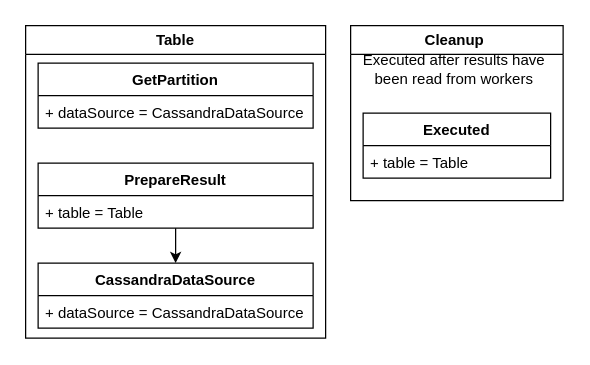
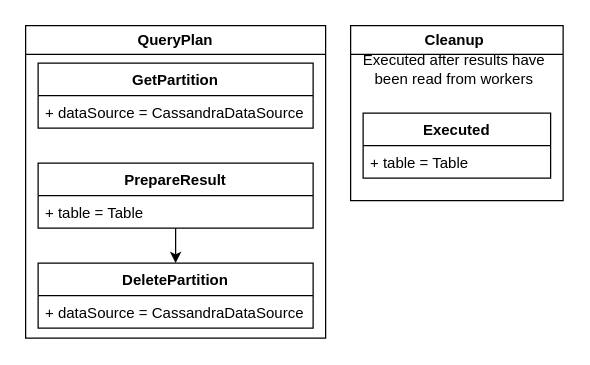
  <mxCell id="0" />
  <mxCell id="1" parent="0" />
  <mxCell id="2" value="Cleanup&amp;nbsp;" style="swimlane;whiteSpace=wrap;html=1;startSize=23;" vertex="1" parent="1"><mxGeometry x="280" y="20" width="170" height="140" as="geometry" /></mxCell>
  <mxCell id="3" value="Executed after results have been read from workers" style="text;html=1;strokeColor=none;fillColor=none;align=center;verticalAlign=middle;whiteSpace=wrap;rounded=0;" vertex="1" parent="2"><mxGeometry x="6" y="20" width="154" height="30" as="geometry" /></mxCell>
  <mxCell id="4" value="Executed" style="swimlane;fontStyle=1;childLayout=stackLayout;horizontal=1;startSize=26;fillColor=none;horizontalStack=0;resizeParent=1;resizeParentMax=0;resizeLast=0;collapsible=1;marginBottom=0;" vertex="1" parent="2"><mxGeometry x="10" y="70" width="150" height="52" as="geometry" /></mxCell>
  <mxCell id="5" value="+ table = Table" style="text;strokeColor=none;fillColor=none;align=left;verticalAlign=top;spacingLeft=4;spacingRight=4;overflow=hidden;rotatable=0;points=[[0,0.5],[1,0.5]];portConstraint=eastwest;" vertex="1" parent="4"><mxGeometry y="26" width="150" height="26" as="geometry" /></mxCell>
- <mxCell id="6" value="Table" style="swimlane;whiteSpace=wrap;html=1;" vertex="1" parent="1"><mxGeometry x="20" y="20" width="240" height="250" as="geometry" /></mxCell>
- <mxCell id="7" value="CassandraDataSource" style="swimlane;fontStyle=1;childLayout=stackLayout;horizontal=1;startSize=26;fillColor=none;horizontalStack=0;resizeParent=1;resizeParentMax=0;resizeLast=0;collapsible=1;marginBottom=0;" vertex="1" parent="6"><mxGeometry x="10" y="190" width="220" height="52" as="geometry" /></mxCell>
+ <mxCell id="6" value="QueryPlan" style="swimlane;whiteSpace=wrap;html=1;" vertex="1" parent="1"><mxGeometry x="20" y="20" width="240" height="250" as="geometry" /></mxCell>
+ <mxCell id="7" value="DeletePartition" style="swimlane;fontStyle=1;childLayout=stackLayout;horizontal=1;startSize=26;fillColor=none;horizontalStack=0;resizeParent=1;resizeParentMax=0;resizeLast=0;collapsible=1;marginBottom=0;" vertex="1" parent="6"><mxGeometry x="10" y="190" width="220" height="52" as="geometry" /></mxCell>
  <mxCell id="8" value="+ dataSource = CassandraDataSource" style="text;strokeColor=none;fillColor=none;align=left;verticalAlign=top;spacingLeft=4;spacingRight=4;overflow=hidden;rotatable=0;points=[[0,0.5],[1,0.5]];portConstraint=eastwest;" vertex="1" parent="7"><mxGeometry y="26" width="220" height="26" as="geometry" /></mxCell>
  <mxCell id="9" value="" style="edgeStyle=orthogonalEdgeStyle;rounded=0;orthogonalLoop=1;jettySize=auto;html=1;" edge="1" parent="6" source="10"><mxGeometry relative="1" as="geometry"><mxPoint x="120" y="190" as="targetPoint" /></mxGeometry></mxCell>
  <mxCell id="10" value="PrepareResult" style="swimlane;fontStyle=1;childLayout=stackLayout;horizontal=1;startSize=26;fillColor=none;horizontalStack=0;resizeParent=1;resizeParentMax=0;resizeLast=0;collapsible=1;marginBottom=0;" vertex="1" parent="6"><mxGeometry x="10" y="110" width="220" height="52" as="geometry" /></mxCell>
  <mxCell id="11" value="+ table = Table" style="text;strokeColor=none;fillColor=none;align=left;verticalAlign=top;spacingLeft=4;spacingRight=4;overflow=hidden;rotatable=0;points=[[0,0.5],[1,0.5]];portConstraint=eastwest;" vertex="1" parent="10"><mxGeometry y="26" width="220" height="26" as="geometry" /></mxCell>
  <mxCell id="12" value="GetPartition" style="swimlane;fontStyle=1;childLayout=stackLayout;horizontal=1;startSize=26;fillColor=none;horizontalStack=0;resizeParent=1;resizeParentMax=0;resizeLast=0;collapsible=1;marginBottom=0;" vertex="1" parent="6"><mxGeometry x="10" y="30" width="220" height="52" as="geometry" /></mxCell>
  <mxCell id="13" value="+ dataSource = CassandraDataSource" style="text;strokeColor=none;fillColor=none;align=left;verticalAlign=top;spacingLeft=4;spacingRight=4;overflow=hidden;rotatable=0;points=[[0,0.5],[1,0.5]];portConstraint=eastwest;" vertex="1" parent="12"><mxGeometry y="26" width="220" height="26" as="geometry" /></mxCell>
